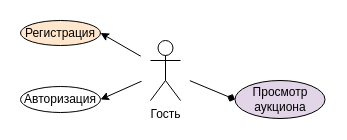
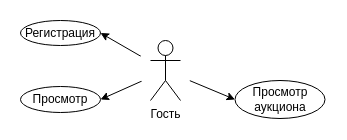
  <mxCell id="0" />
  <mxCell id="1" parent="0" />
  <mxCell id="2" value="" style="endArrow=classic;html=1;entryX=1;entryY=0.5;entryDx=0;entryDy=0;exitX=0.5;exitY=0.5;exitDx=0;exitDy=0;exitPerimeter=0;" edge="1" parent="1" source="9" target="7"><mxGeometry width="50" height="50" relative="1" as="geometry"><mxPoint x="120" y="205" as="sourcePoint" /><mxPoint x="170" y="155" as="targetPoint" /></mxGeometry></mxCell>
  <mxCell id="3" value="" style="endArrow=classic;html=1;entryX=1;entryY=0.5;entryDx=0;entryDy=0;exitX=0.5;exitY=0.5;exitDx=0;exitDy=0;exitPerimeter=0;" edge="1" parent="1" source="9" target="8"><mxGeometry width="50" height="50" relative="1" as="geometry"><mxPoint x="140" y="205" as="sourcePoint" /><mxPoint x="190" y="155" as="targetPoint" /></mxGeometry></mxCell>
- <mxCell id="4" value="" style="endArrow=diamond;html=1;entryX=0;entryY=0.5;entryDx=0;entryDy=0;exitX=0.5;exitY=0.5;exitDx=0;exitDy=0;exitPerimeter=0;" edge="1" parent="1" source="9" target="6"><mxGeometry width="50" height="50" relative="1" as="geometry"><mxPoint x="170" y="265" as="sourcePoint" /><mxPoint x="220" y="215" as="targetPoint" /></mxGeometry></mxCell>
+ <mxCell id="4" value="" style="endArrow=classic;html=1;entryX=0;entryY=0.5;entryDx=0;entryDy=0;exitX=0.5;exitY=0.5;exitDx=0;exitDy=0;exitPerimeter=0;" edge="1" parent="1" source="9" target="6"><mxGeometry width="50" height="50" relative="1" as="geometry"><mxPoint x="170" y="265" as="sourcePoint" /><mxPoint x="220" y="215" as="targetPoint" /></mxGeometry></mxCell>
  <mxCell id="5" value="" style="ellipse;whiteSpace=wrap;html=1;aspect=fixed;strokeColor=none;" vertex="1" parent="1"><mxGeometry x="137.5" y="40" width="55" height="55" as="geometry" /></mxCell>
- <mxCell id="6" value="Просмотр аукциона&lt;br&gt;" style="ellipse;whiteSpace=wrap;html=1;fillColor=#e1d5e7;" vertex="1" parent="1"><mxGeometry x="234.5" y="80" width="90" height="38" as="geometry" /></mxCell>
- <mxCell id="7" value="Регистрация&lt;br&gt;" style="ellipse;whiteSpace=wrap;html=1;fillColor=#ffe6cc;" vertex="1" parent="1"><mxGeometry x="20" y="20" width="80" height="25" as="geometry" /></mxCell>
- <mxCell id="8" value="Авторизация" style="ellipse;whiteSpace=wrap;html=1;" vertex="1" parent="1"><mxGeometry x="20" y="86" width="80" height="26" as="geometry" /></mxCell>
+ <mxCell id="6" value="Просмотр аукциона&lt;br&gt;" style="ellipse;whiteSpace=wrap;html=1;" vertex="1" parent="1"><mxGeometry x="234.5" y="80" width="90" height="38" as="geometry" /></mxCell>
+ <mxCell id="7" value="Регистрация&lt;br&gt;" style="ellipse;whiteSpace=wrap;html=1;" vertex="1" parent="1"><mxGeometry x="20" y="20" width="80" height="25" as="geometry" /></mxCell>
+ <mxCell id="8" value="Просмотр" style="ellipse;whiteSpace=wrap;html=1;" vertex="1" parent="1"><mxGeometry x="20" y="86" width="80" height="26" as="geometry" /></mxCell>
  <mxCell id="9" value="Гость" style="shape=umlActor;verticalLabelPosition=bottom;labelBackgroundColor=#ffffff;verticalAlign=top;html=1;outlineConnect=0;" vertex="1" parent="1"><mxGeometry x="150" y="40" width="30" height="60" as="geometry" /></mxCell>
